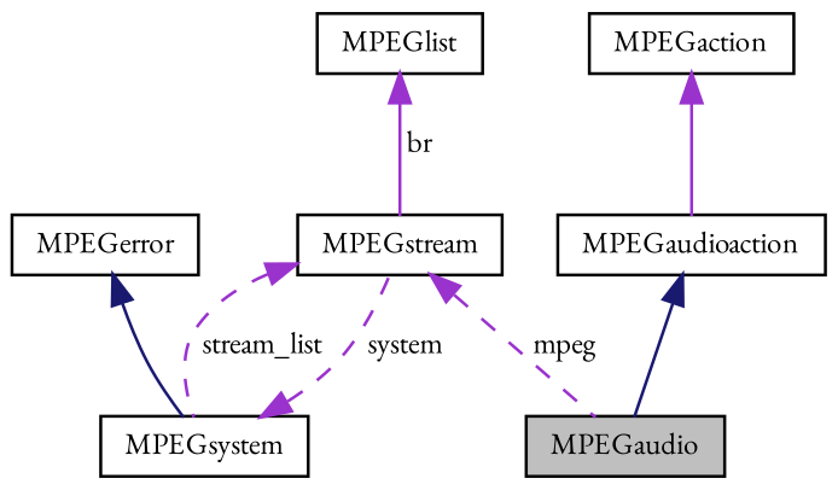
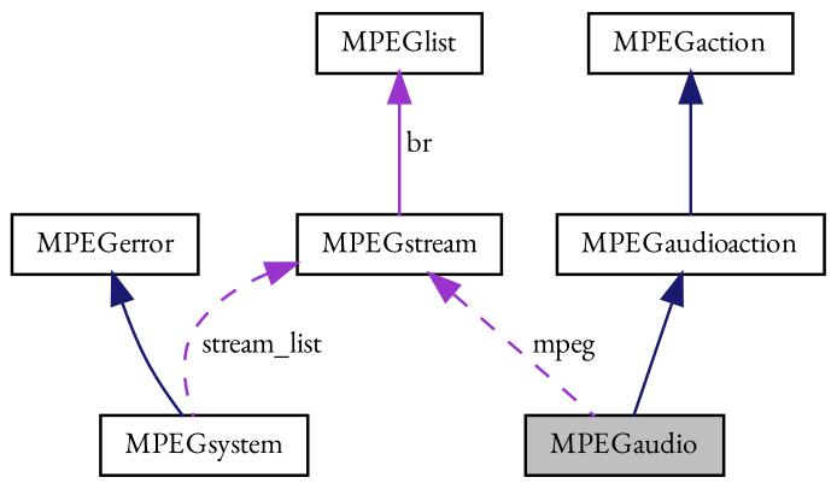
  digraph {
    fontname="EB Garamond"
    node [color=black fillcolor=white fontname="EB Garamond" fontsize=10 shape=record style=filled]
    edge [color=darkorchid3 dir=back fontname="EB Garamond" fontsize=10 labelfontname=Helvetica labelfontsize=10 style=solid]
    n1 [fillcolor=grey75 fontcolor=black height=0.2 label=MPEGaudio width=0.4]
    n2 [height=0.2 label=MPEGerror width=0.4]
    n3 [height=0.2 label=MPEGsystem width=0.4]
    n4 [height=0.2 label=MPEGstream width=0.4]
    n5 [height=0.2 label=MPEGaudioaction width=0.4]
    n6 [height=0.2 label=MPEGaction width=0.4]
    n7 [height=0.2 label=MPEGlist width=0.4]
    n2 -> n3 [color=midnightblue]
-   n3 -> n4 [label=" system" style=dashed]
    n4 -> n1 [label=" mpeg" style=dashed]
    n4 -> n3 [label=" stream_list" style=dashed]
    n5 -> n1 [color=midnightblue]
-   n6 -> n5
+   n6 -> n5 [color=midnightblue]
    n7 -> n4 [label=" br"]
  }
